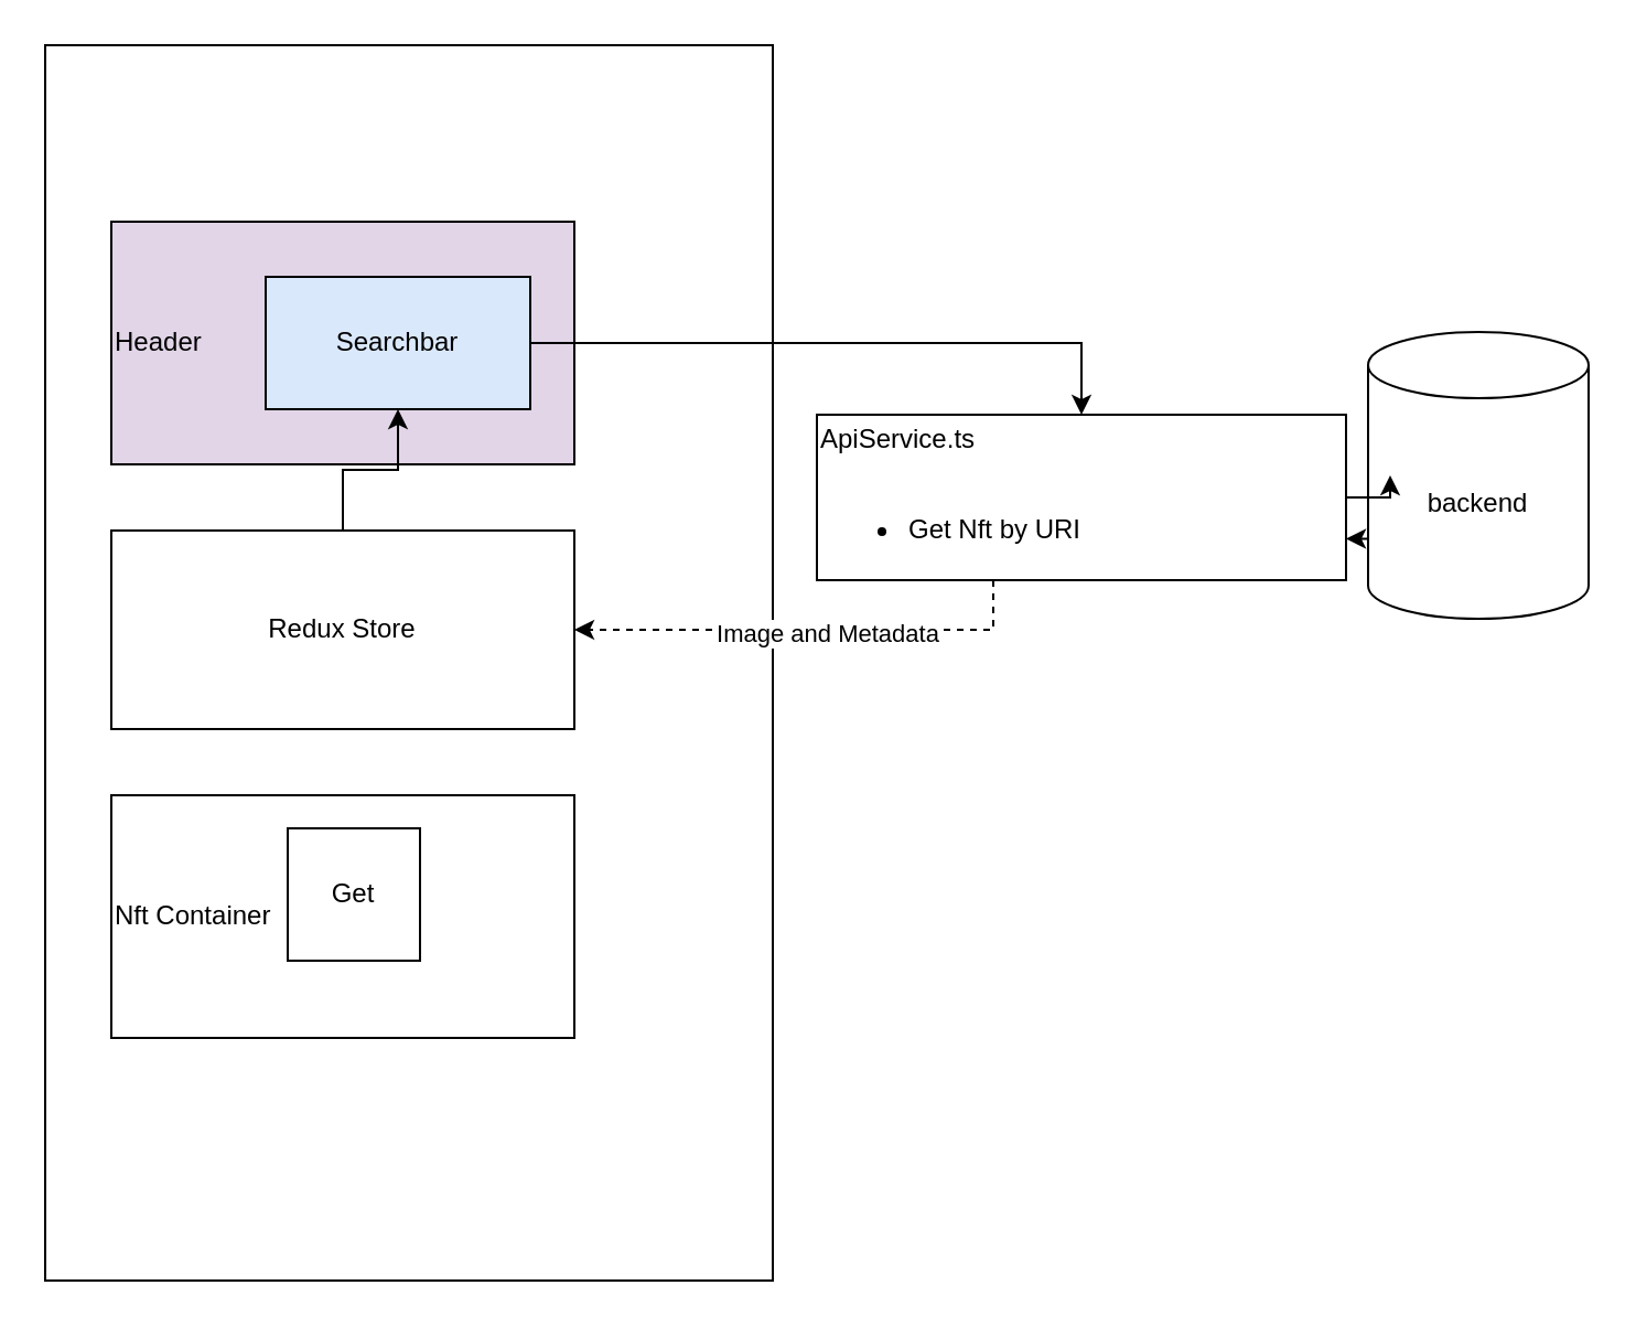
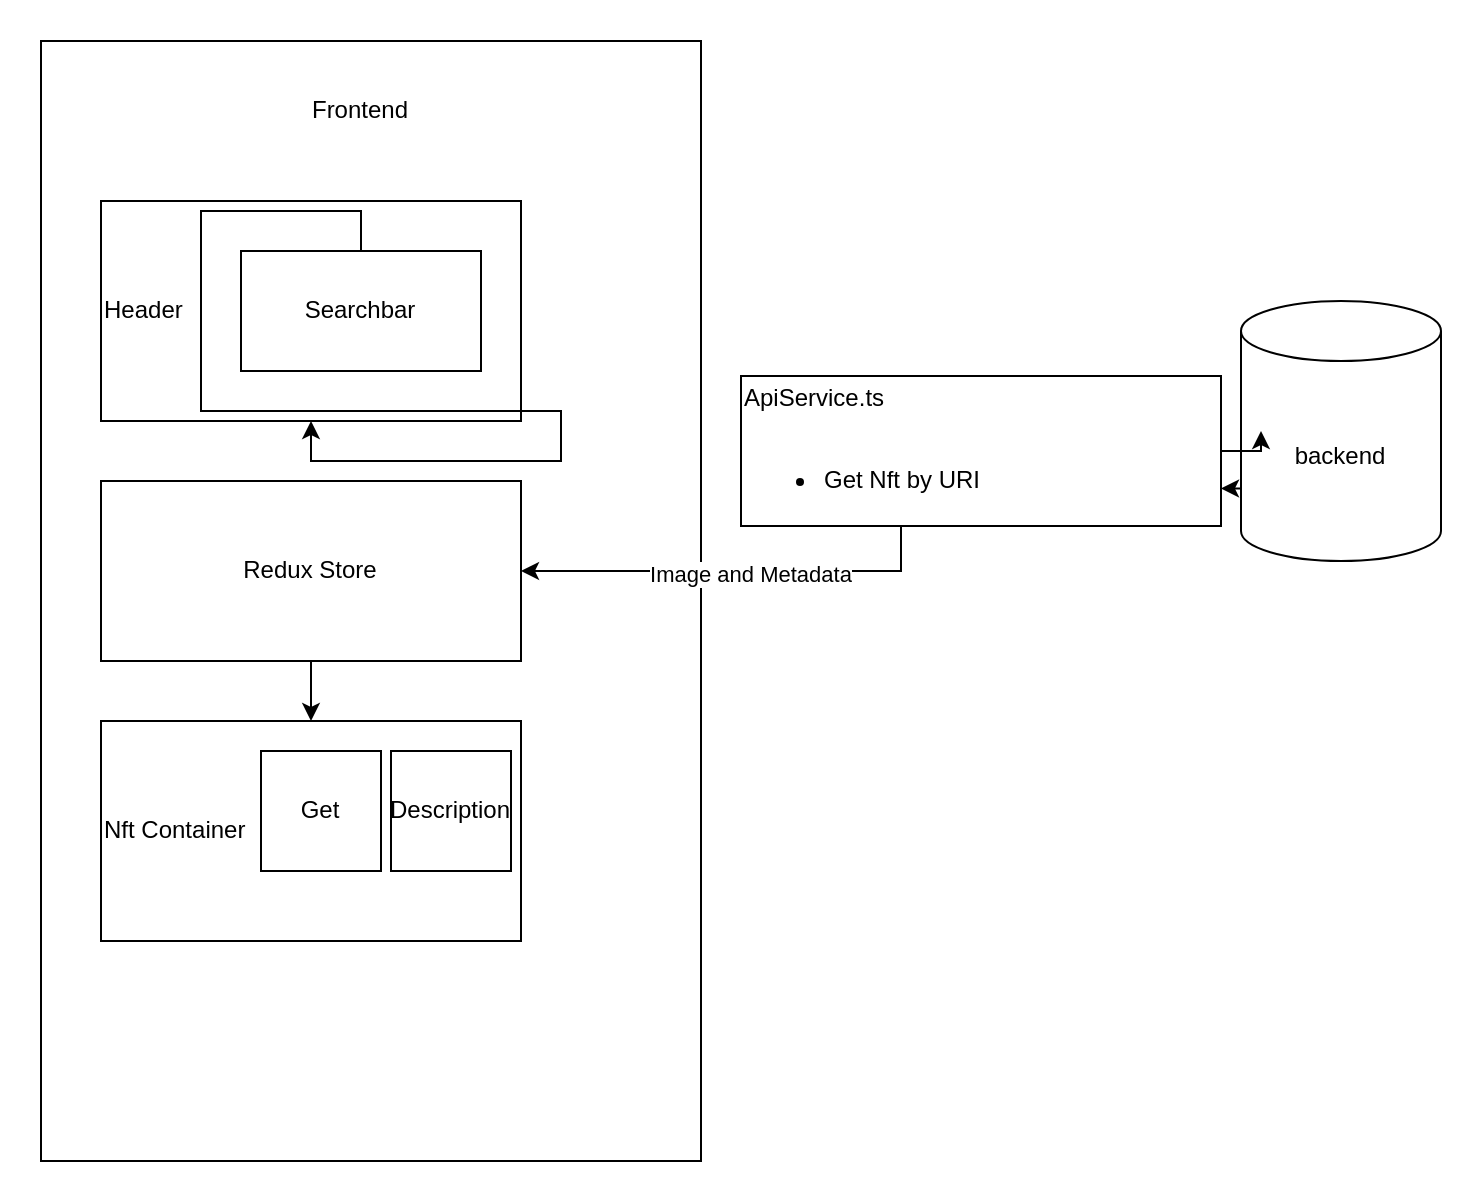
  <mxCell id="0" />
  <mxCell id="1" parent="0" />
  <mxCell id="2" style="edgeStyle=orthogonalEdgeStyle;rounded=0;orthogonalLoop=1;jettySize=auto;html=1;exitX=0;exitY=0;exitDx=0;exitDy=90;exitPerimeter=0;entryX=1;entryY=0.75;entryDx=0;entryDy=0;" edge="1" parent="1" source="3" target="5"><mxGeometry relative="1" as="geometry"><Array as="points"><mxPoint x="650" y="244" /></Array></mxGeometry></mxCell>
  <mxCell id="3" value="backend" style="shape=cylinder3;whiteSpace=wrap;html=1;boundedLbl=1;backgroundOutline=1;size=15;" vertex="1" parent="1"><mxGeometry x="620" y="150" width="100" height="130" as="geometry" /></mxCell>
  <mxCell id="4" style="edgeStyle=orthogonalEdgeStyle;rounded=0;orthogonalLoop=1;jettySize=auto;html=1;" edge="1" parent="1" source="5" target="3"><mxGeometry relative="1" as="geometry" /></mxCell>
  <mxCell id="5" value="&lt;div&gt;ApiService.ts&lt;/div&gt;&lt;div&gt;&lt;br&gt;&lt;/div&gt;&lt;div&gt;&lt;ul&gt;&lt;li&gt;Get Nft by URI&lt;br&gt;&lt;/li&gt;&lt;/ul&gt;&lt;/div&gt;" style="rounded=0;whiteSpace=wrap;html=1;align=left;" vertex="1" parent="1"><mxGeometry x="370" y="187.5" width="240" height="75" as="geometry" /></mxCell>
  <mxCell id="6" value="" style="rounded=0;whiteSpace=wrap;html=1;" vertex="1" parent="1"><mxGeometry x="20" y="20" width="330" height="560" as="geometry" /></mxCell>
- <mxCell id="8" value="&lt;div align=&quot;left&quot;&gt;Header&lt;/div&gt;" style="rounded=0;whiteSpace=wrap;html=1;align=left;fillColor=#e1d5e7;" vertex="1" parent="1"><mxGeometry x="50" y="100" width="210" height="110" as="geometry" /></mxCell>
- <mxCell id="9" style="edgeStyle=orthogonalEdgeStyle;rounded=0;orthogonalLoop=1;jettySize=auto;html=1;" edge="1" parent="1" source="10" target="5"><mxGeometry relative="1" as="geometry" /></mxCell>
- <mxCell id="10" value="Searchbar" style="rounded=0;whiteSpace=wrap;html=1;fillColor=#dae8fc;" vertex="1" parent="1"><mxGeometry x="120" y="125" width="120" height="60" as="geometry" /></mxCell>
+ <mxCell id="7" value="Frontend" style="text;html=1;strokeColor=none;fillColor=none;align=center;verticalAlign=middle;whiteSpace=wrap;rounded=0;" vertex="1" parent="1"><mxGeometry x="150" y="40" width="60" height="30" as="geometry" /></mxCell>
+ <mxCell id="8" value="&lt;div align=&quot;left&quot;&gt;Header&lt;/div&gt;" style="rounded=0;whiteSpace=wrap;html=1;align=left;" vertex="1" parent="1"><mxGeometry x="50" y="100" width="210" height="110" as="geometry" /></mxCell>
+ <mxCell id="9" style="edgeStyle=orthogonalEdgeStyle;rounded=0;orthogonalLoop=1;jettySize=auto;html=1;" edge="1" parent="1" source="10" target="8"><mxGeometry relative="1" as="geometry" /></mxCell>
+ <mxCell id="10" value="Searchbar" style="rounded=0;whiteSpace=wrap;html=1;" vertex="1" parent="1"><mxGeometry x="120" y="125" width="120" height="60" as="geometry" /></mxCell>
  <mxCell id="11" value="Nft Container " style="rounded=0;whiteSpace=wrap;html=1;align=left;" vertex="1" parent="1"><mxGeometry x="50" y="360" width="210" height="110" as="geometry" /></mxCell>
- <mxCell id="12" value="" style="edgeStyle=orthogonalEdgeStyle;rounded=0;orthogonalLoop=1;jettySize=auto;html=1;" edge="1" parent="1" source="13" target="10"><mxGeometry relative="1" as="geometry" /></mxCell>
+ <mxCell id="12" value="" style="edgeStyle=orthogonalEdgeStyle;rounded=0;orthogonalLoop=1;jettySize=auto;html=1;" edge="1" parent="1" source="13" target="11"><mxGeometry relative="1" as="geometry" /></mxCell>
  <mxCell id="13" value="Redux Store" style="rounded=0;whiteSpace=wrap;html=1;" vertex="1" parent="1"><mxGeometry x="50" y="240" width="210" height="90" as="geometry" /></mxCell>
- <mxCell id="14" style="edgeStyle=orthogonalEdgeStyle;rounded=0;orthogonalLoop=1;jettySize=auto;html=1;dashed=1;" edge="1" parent="1" source="5" target="13"><mxGeometry relative="1" as="geometry"><mxPoint x="450" y="340" as="targetPoint" /><Array as="points"><mxPoint x="450" y="285" /></Array></mxGeometry></mxCell>
+ <mxCell id="14" style="edgeStyle=orthogonalEdgeStyle;rounded=0;orthogonalLoop=1;jettySize=auto;html=1;" edge="1" parent="1" source="5" target="13"><mxGeometry relative="1" as="geometry"><mxPoint x="450" y="340" as="targetPoint" /><Array as="points"><mxPoint x="450" y="285" /></Array></mxGeometry></mxCell>
  <mxCell id="15" value="Image and Metadata" style="edgeLabel;html=1;align=center;verticalAlign=middle;resizable=0;points=[];" vertex="1" connectable="0" parent="14"><mxGeometry x="-0.082" y="1" relative="1" as="geometry"><mxPoint as="offset" /></mxGeometry></mxCell>
  <mxCell id="16" value="Get" style="whiteSpace=wrap;html=1;aspect=fixed;" vertex="1" parent="1"><mxGeometry x="130" y="375" width="60" height="60" as="geometry" /></mxCell>
+ <mxCell id="17" value="Description" style="whiteSpace=wrap;html=1;aspect=fixed;" vertex="1" parent="1"><mxGeometry x="195" y="375" width="60" height="60" as="geometry" /></mxCell>
